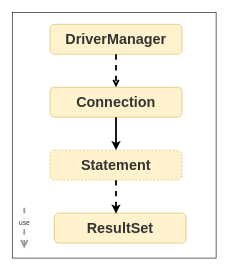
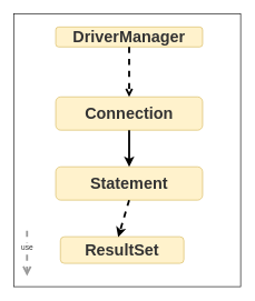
  <mxCell id="0" />
  <mxCell id="1" parent="0" />
  <mxCell id="2" value="" style="rounded=0;whiteSpace=wrap;html=1;" vertex="1" parent="1"><mxGeometry x="20" y="20" width="340" height="410" as="geometry" /></mxCell>
- <mxCell id="3" value="&lt;h1&gt;&lt;b&gt;DriverManager&lt;/b&gt;&lt;/h1&gt;" style="rounded=1;whiteSpace=wrap;html=1;fillColor=#fff2cc;strokeColor=#d6b656;fontColor=#333333;" vertex="1" parent="1"><mxGeometry x="83" y="40" width="220" height="50" as="geometry" /></mxCell>
+ <mxCell id="3" value="&lt;h1&gt;&lt;b&gt;DriverManager&lt;/b&gt;&lt;/h1&gt;" style="rounded=1;whiteSpace=wrap;html=1;fillColor=#fff2cc;strokeColor=#d6b656;fontColor=#333333;" vertex="1" parent="1"><mxGeometry x="83" y="40" width="220" height="30" as="geometry" /></mxCell>
  <mxCell id="4" value="&lt;h1&gt;&lt;b&gt;Connection&lt;/b&gt;&lt;/h1&gt;" style="rounded=1;whiteSpace=wrap;html=1;fillColor=#fff2cc;strokeColor=#d6b656;fontColor=#333333;" vertex="1" parent="1"><mxGeometry x="83" y="145" width="220" height="50" as="geometry" /></mxCell>
- <mxCell id="5" value="&lt;h1&gt;&lt;b&gt;Statement&lt;/b&gt;&lt;/h1&gt;" style="rounded=1;whiteSpace=wrap;html=1;fillColor=#fff2cc;strokeColor=#d6b656;fontColor=#333333;dashed=1;" vertex="1" parent="1"><mxGeometry x="83" y="250" width="220" height="50" as="geometry" /></mxCell>
- <mxCell id="6" value="&lt;h1&gt;&lt;b&gt;ResultSet&lt;/b&gt;&lt;/h1&gt;" style="rounded=1;whiteSpace=wrap;html=1;fillColor=#fff2cc;strokeColor=#d6b656;fontColor=#333333;" vertex="1" parent="1"><mxGeometry x="90" y="355" width="220" height="50" as="geometry" /></mxCell>
+ <mxCell id="5" value="&lt;h1&gt;&lt;b&gt;Statement&lt;/b&gt;&lt;/h1&gt;" style="rounded=1;whiteSpace=wrap;html=1;fillColor=#fff2cc;strokeColor=#d6b656;fontColor=#333333;" vertex="1" parent="1"><mxGeometry x="83" y="250" width="220" height="50" as="geometry" /></mxCell>
+ <mxCell id="6" value="&lt;h1&gt;&lt;b&gt;ResultSet&lt;/b&gt;&lt;/h1&gt;" style="rounded=1;whiteSpace=wrap;html=1;fillColor=#fff2cc;strokeColor=#d6b656;fontColor=#333333;" vertex="1" parent="1"><mxGeometry x="90" y="355" width="185" height="40" as="geometry" /></mxCell>
  <mxCell id="7" value="" style="endArrow=open;html=1;fontColor=#333333;exitX=0.5;exitY=1;exitDx=0;exitDy=0;dashed=1;strokeWidth=3;" edge="1" parent="1" source="3" target="4"><mxGeometry width="50" height="50" relative="1" as="geometry"><mxPoint x="20" y="490" as="sourcePoint" /><mxPoint x="70" y="440" as="targetPoint" /></mxGeometry></mxCell>
  <mxCell id="8" value="" style="endArrow=classic;html=1;fontColor=#333333;exitX=0.5;exitY=1;exitDx=0;exitDy=0;dashed=0;strokeWidth=3;entryX=0.5;entryY=0;entryDx=0;entryDy=0;" edge="1" parent="1" source="4" target="5"><mxGeometry width="50" height="50" relative="1" as="geometry"><mxPoint x="170" y="187.5" as="sourcePoint" /><mxPoint x="170" y="242.5" as="targetPoint" /></mxGeometry></mxCell>
  <mxCell id="9" value="" style="endArrow=classic;html=1;fontColor=#333333;exitX=0.5;exitY=1;exitDx=0;exitDy=0;dashed=1;strokeWidth=3;entryX=0.468;entryY=0.02;entryDx=0;entryDy=0;entryPerimeter=0;" edge="1" parent="1" source="5" target="6"><mxGeometry width="50" height="50" relative="1" as="geometry"><mxPoint x="130" y="300" as="sourcePoint" /><mxPoint x="130" y="355" as="targetPoint" /></mxGeometry></mxCell>
  <mxCell id="10" value="use" style="html=1;verticalAlign=bottom;endArrow=open;dashed=1;endSize=8;strokeWidth=3;fontColor=#333333;strokeColor=#999999;" edge="1" parent="1"><mxGeometry relative="1" as="geometry"><mxPoint x="40" y="346" as="sourcePoint" /><mxPoint x="40" y="414" as="targetPoint" /></mxGeometry></mxCell>
